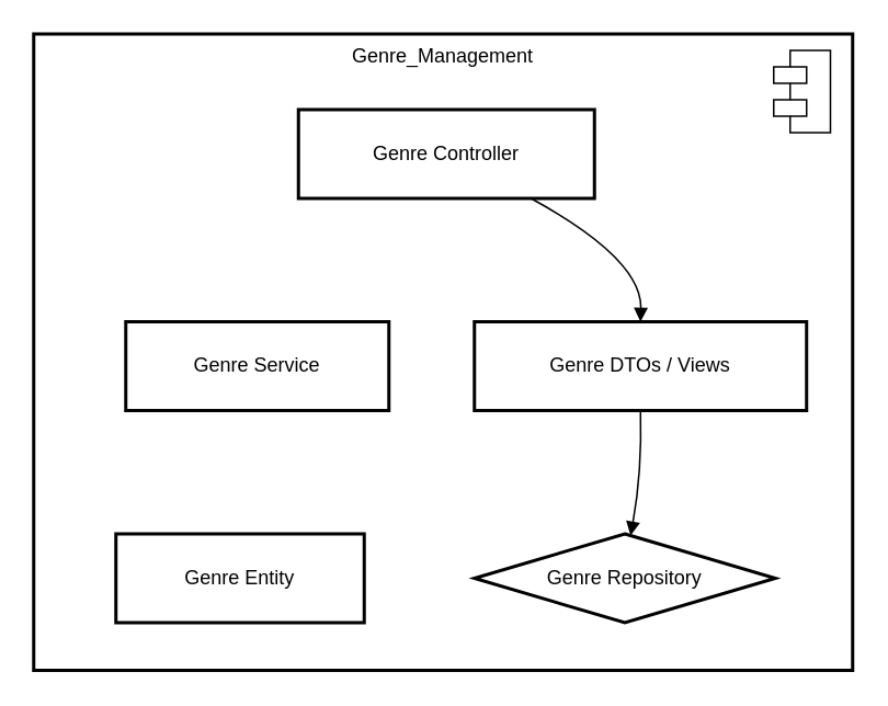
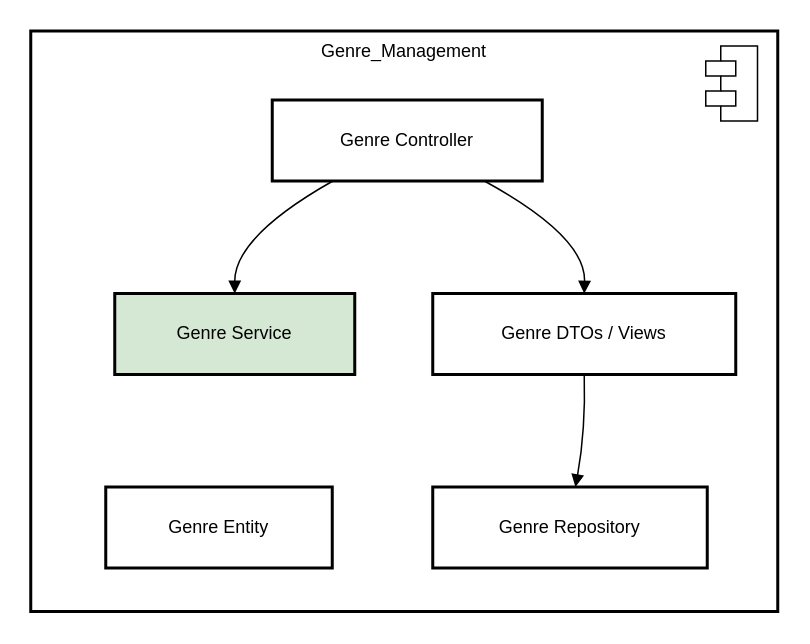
  <mxCell id="0" />
  <mxCell id="1" parent="0" />
  <mxCell id="2" value="Genre_Management" style="whiteSpace=wrap;strokeWidth=2;verticalAlign=top;" vertex="1" parent="1"><mxGeometry x="20" y="20" width="498" height="387" as="geometry" /></mxCell>
  <mxCell id="3" value="Genre Controller" style="whiteSpace=wrap;strokeWidth=2;" vertex="1" parent="2"><mxGeometry x="161" y="46" width="180" height="54" as="geometry" /></mxCell>
- <mxCell id="4" value="Genre Service" style="whiteSpace=wrap;strokeWidth=2;" vertex="1" parent="2"><mxGeometry x="56" y="175" width="160" height="54" as="geometry" /></mxCell>
+ <mxCell id="4" value="Genre Service" style="whiteSpace=wrap;strokeWidth=2;fillColor=#d5e8d4;" vertex="1" parent="2"><mxGeometry x="56" y="175" width="160" height="54" as="geometry" /></mxCell>
  <mxCell id="5" value="Genre DTOs / Views" style="whiteSpace=wrap;strokeWidth=2;" vertex="1" parent="2"><mxGeometry x="268" y="175" width="202" height="54" as="geometry" /></mxCell>
  <mxCell id="6" value="Genre Entity" style="whiteSpace=wrap;strokeWidth=2;" vertex="1" parent="2"><mxGeometry x="50" y="304" width="151" height="54" as="geometry" /></mxCell>
- <mxCell id="7" value="Genre Repository" style="rhombus;whiteSpace=wrap;strokeWidth=2;" vertex="1" parent="2"><mxGeometry x="268" y="304" width="183" height="54" as="geometry" /></mxCell>
+ <mxCell id="7" value="Genre Repository" style="whiteSpace=wrap;strokeWidth=2;" vertex="1" parent="2"><mxGeometry x="268" y="304" width="183" height="54" as="geometry" /></mxCell>
+ <mxCell id="8" value="" style="curved=1;startArrow=none;endArrow=block;exitX=0.23;exitY=0.99;entryX=0.5;entryY=-0.01;rounded=0;" edge="1" parent="2" source="3" target="4"><mxGeometry relative="1" as="geometry"><Array as="points"><mxPoint x="136" y="137" /></Array></mxGeometry></mxCell>
  <mxCell id="9" value="" style="curved=1;startArrow=none;endArrow=block;exitX=0.78;exitY=0.99;entryX=0.5;entryY=-0.01;rounded=0;" edge="1" parent="2" source="3" target="5"><mxGeometry relative="1" as="geometry"><Array as="points"><mxPoint x="370" y="137" /></Array></mxGeometry></mxCell>
  <mxCell id="10" value="" style="curved=1;startArrow=none;endArrow=block;exitX=0.5;exitY=0.99;entryX=0.52;entryY=-0.01;rounded=0;" edge="1" parent="2" source="5" target="7"><mxGeometry relative="1" as="geometry"><Array as="points"><mxPoint x="370" y="266" /></Array></mxGeometry></mxCell>
  <mxCell id="11" value="" style="shape=module;align=left;spacingLeft=20;align=center;verticalAlign=top;whiteSpace=wrap;html=1;movable=1;resizable=1;rotatable=1;deletable=1;editable=1;locked=0;connectable=1;" vertex="1" parent="2"><mxGeometry x="450" y="10" width="34.5" height="50" as="geometry" /></mxCell>
